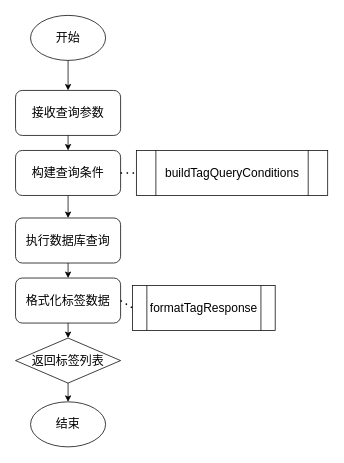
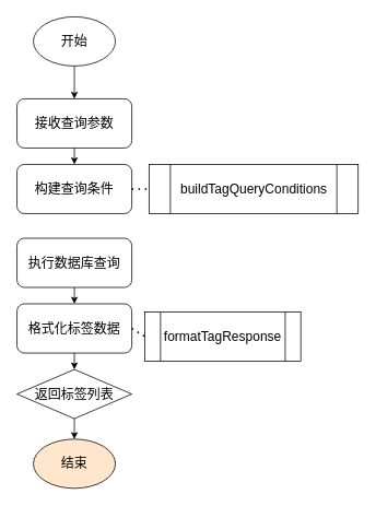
  <mxCell id="0" />
  <mxCell id="1" parent="0" />
  <mxCell id="2" value="开始" style="ellipse;whiteSpace=wrap;html=1;fontSize=16;" parent="1" vertex="1"><mxGeometry x="40" y="20" width="100" height="60" as="geometry" /></mxCell>
  <mxCell id="3" value="接收查询参数" style="rounded=1;whiteSpace=wrap;html=1;fontSize=16;" parent="1" vertex="1"><mxGeometry x="20" y="120" width="140" height="60" as="geometry" /></mxCell>
  <mxCell id="4" value="构建查询条件" style="rounded=1;whiteSpace=wrap;html=1;fontSize=16;" parent="1" vertex="1"><mxGeometry x="20" y="200" width="140" height="60" as="geometry" /></mxCell>
  <mxCell id="5" value="执行数据库查询" style="rounded=1;whiteSpace=wrap;html=1;fontSize=16;" parent="1" vertex="1"><mxGeometry x="20" y="290" width="140" height="60" as="geometry" /></mxCell>
  <mxCell id="6" value="格式化标签数据" style="rounded=1;whiteSpace=wrap;html=1;fontSize=16;" parent="1" vertex="1"><mxGeometry x="20" y="370" width="140" height="60" as="geometry" /></mxCell>
  <mxCell id="7" value="返回标签列表" style="rhombus;whiteSpace=wrap;html=1;fontSize=16;" parent="1" vertex="1"><mxGeometry x="20" y="450" width="140" height="60" as="geometry" /></mxCell>
- <mxCell id="8" value="结束" style="ellipse;whiteSpace=wrap;html=1;fontSize=16;" parent="1" vertex="1"><mxGeometry x="40" y="535" width="100" height="60" as="geometry" /></mxCell>
+ <mxCell id="8" value="结束" style="ellipse;whiteSpace=wrap;html=1;fontSize=16;fillColor=#ffe6cc;" parent="1" vertex="1"><mxGeometry x="40" y="535" width="100" height="60" as="geometry" /></mxCell>
  <mxCell id="9" value="" style="endArrow=classic;html=1;exitX=0.5;exitY=1;exitDx=0;exitDy=0;entryX=0.5;entryY=0;entryDx=0;entryDy=0;fontSize=16;" parent="1" source="2" target="3" edge="1"><mxGeometry width="50" height="50" relative="1" as="geometry"><mxPoint x="66" y="390" as="sourcePoint" /><mxPoint x="116" y="340" as="targetPoint" /></mxGeometry></mxCell>
  <mxCell id="10" value="" style="endArrow=classic;html=1;exitX=0.5;exitY=1;exitDx=0;exitDy=0;entryX=0.5;entryY=0;entryDx=0;entryDy=0;fontSize=16;" parent="1" source="3" target="4" edge="1"><mxGeometry width="50" height="50" relative="1" as="geometry"><mxPoint x="66" y="390" as="sourcePoint" /><mxPoint x="116" y="340" as="targetPoint" /></mxGeometry></mxCell>
- <mxCell id="11" value="" style="endArrow=classic;html=1;exitX=0.5;exitY=1;exitDx=0;exitDy=0;fontSize=16;" parent="1" source="4" target="5" edge="1"><mxGeometry width="50" height="50" relative="1" as="geometry"><mxPoint x="66" y="390" as="sourcePoint" /><mxPoint x="76" y="440" as="targetPoint" /></mxGeometry></mxCell>
  <mxCell id="12" value="" style="endArrow=classic;html=1;exitX=0.5;exitY=1;exitDx=0;exitDy=0;fontSize=16;" parent="1" source="5" target="6" edge="1"><mxGeometry width="50" height="50" relative="1" as="geometry"><mxPoint x="66" y="360" as="sourcePoint" /><mxPoint x="90" y="390" as="targetPoint" /></mxGeometry></mxCell>
  <mxCell id="13" value="" style="endArrow=classic;html=1;exitX=0.5;exitY=1;exitDx=0;exitDy=0;entryX=0.5;entryY=0;entryDx=0;entryDy=0;fontSize=16;" parent="1" source="6" target="7" edge="1"><mxGeometry width="50" height="50" relative="1" as="geometry"><mxPoint x="66" y="350" as="sourcePoint" /><mxPoint x="116" y="300" as="targetPoint" /></mxGeometry></mxCell>
  <mxCell id="14" value="" style="endArrow=classic;html=1;exitX=0.5;exitY=1;exitDx=0;exitDy=0;fontSize=16;" parent="1" source="7" target="8" edge="1"><mxGeometry width="50" height="50" relative="1" as="geometry"><mxPoint x="66" y="350" as="sourcePoint" /><mxPoint x="90" y="580" as="targetPoint" /></mxGeometry></mxCell>
  <mxCell id="15" value="buildTagQueryConditions" style="shape=process;whiteSpace=wrap;html=1;backgroundOutline=1;fontSize=16;" parent="1" vertex="1"><mxGeometry x="181" y="200" width="255" height="60" as="geometry" /></mxCell>
  <mxCell id="16" value="formatTagResponse" style="shape=process;whiteSpace=wrap;html=1;backgroundOutline=1;fontSize=16;" parent="1" vertex="1"><mxGeometry x="176" y="380" width="190" height="60" as="geometry" /></mxCell>
  <mxCell id="17" value="" style="endArrow=none;dashed=1;html=1;dashPattern=1 3;strokeWidth=2;exitX=1;exitY=0.5;exitDx=0;exitDy=0;entryX=0;entryY=0.5;entryDx=0;entryDy=0;fontSize=16;" parent="1" source="4" target="15" edge="1"><mxGeometry width="50" height="50" relative="1" as="geometry"><mxPoint x="66" y="490" as="sourcePoint" /><mxPoint x="116" y="440" as="targetPoint" /></mxGeometry></mxCell>
  <mxCell id="18" value="" style="endArrow=none;dashed=1;html=1;dashPattern=1 3;strokeWidth=2;exitX=1;exitY=0.5;exitDx=0;exitDy=0;entryX=0;entryY=0.5;entryDx=0;entryDy=0;fontSize=16;" parent="1" source="6" target="16" edge="1"><mxGeometry width="50" height="50" relative="1" as="geometry"><mxPoint x="66" y="350" as="sourcePoint" /><mxPoint x="116" y="300" as="targetPoint" /></mxGeometry></mxCell>
